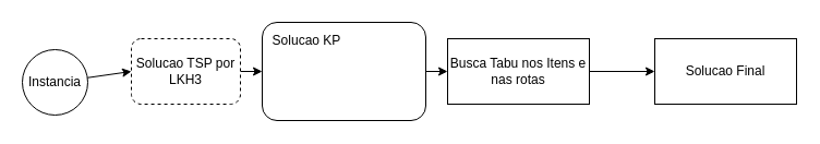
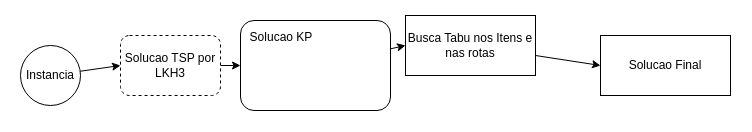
  <mxCell id="0" />
  <mxCell id="1" parent="0" />
  <mxCell id="2" style="edgeStyle=none;html=1;entryX=0;entryY=0.5;entryDx=0;entryDy=0;" edge="1" parent="1" source="3" target="5"><mxGeometry relative="1" as="geometry"><mxPoint x="60" y="195" as="targetPoint" /></mxGeometry></mxCell>
  <mxCell id="3" value="Instancia" style="ellipse;whiteSpace=wrap;html=1;aspect=fixed;" vertex="1" parent="1"><mxGeometry x="20" y="45" width="60" height="60" as="geometry" /></mxCell>
  <mxCell id="4" value="" style="edgeStyle=none;html=1;" edge="1" parent="1" source="5" target="7"><mxGeometry relative="1" as="geometry" /></mxCell>
  <mxCell id="5" value="Solucao TSP por LKH3" style="rounded=1;whiteSpace=wrap;html=1;align=center;dashed=1;" vertex="1" parent="1"><mxGeometry x="120" y="35" width="100" height="60" as="geometry" /></mxCell>
  <mxCell id="6" style="edgeStyle=none;html=1;entryX=0;entryY=0.5;entryDx=0;entryDy=0;" edge="1" parent="1" source="7" target="9"><mxGeometry relative="1" as="geometry"><mxPoint x="420" y="78.088" as="targetPoint" /></mxGeometry></mxCell>
  <mxCell id="7" value="Solucao KP&amp;nbsp;&lt;span id=&quot;docs-internal-guid-574259a4-7fff-061c-184f-aa27f2c1ccff&quot;&gt;&lt;span style=&quot;font-size: 9pt; font-family: Arial, sans-serif; color: rgb(255, 255, 255); background-color: transparent; font-variant-numeric: normal; font-variant-east-asian: normal; font-variant-alternates: normal; font-variant-position: normal; vertical-align: baseline;&quot;&gt;adicionando itens de maior valor ate encher a mochila do fim para o inicio da rota&lt;/span&gt;&lt;/span&gt;&lt;br&gt;&amp;nbsp;" style="whiteSpace=wrap;html=1;rounded=1;align=center;" vertex="1" parent="1"><mxGeometry x="240" y="20" width="150" height="90" as="geometry" /></mxCell>
  <mxCell id="8" style="edgeStyle=none;html=1;" edge="1" parent="1" source="9"><mxGeometry relative="1" as="geometry"><mxPoint x="600" y="65" as="targetPoint" /></mxGeometry></mxCell>
- <mxCell id="9" value="Busca Tabu nos Itens e nas rotas" style="rounded=0;whiteSpace=wrap;html=1;" vertex="1" parent="1"><mxGeometry x="410" y="35" width="130" height="60" as="geometry" /></mxCell>
+ <mxCell id="9" value="Busca Tabu nos Itens e nas rotas" style="rounded=0;whiteSpace=wrap;html=1;" vertex="1" parent="1"><mxGeometry x="405" y="15" width="130" height="60" as="geometry" /></mxCell>
  <mxCell id="10" value="Solucao Final" style="rounded=0;whiteSpace=wrap;html=1;" vertex="1" parent="1"><mxGeometry x="600" y="35" width="130" height="60" as="geometry" /></mxCell>
